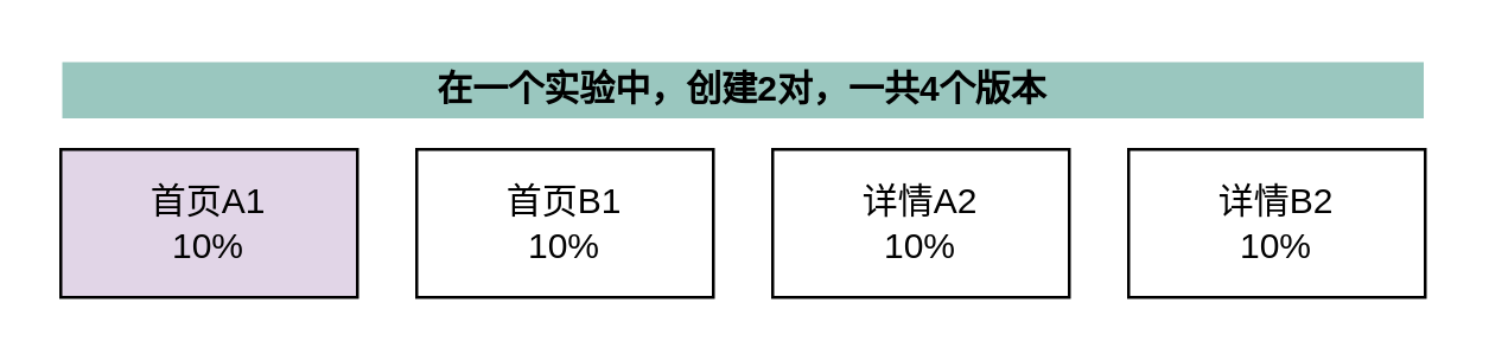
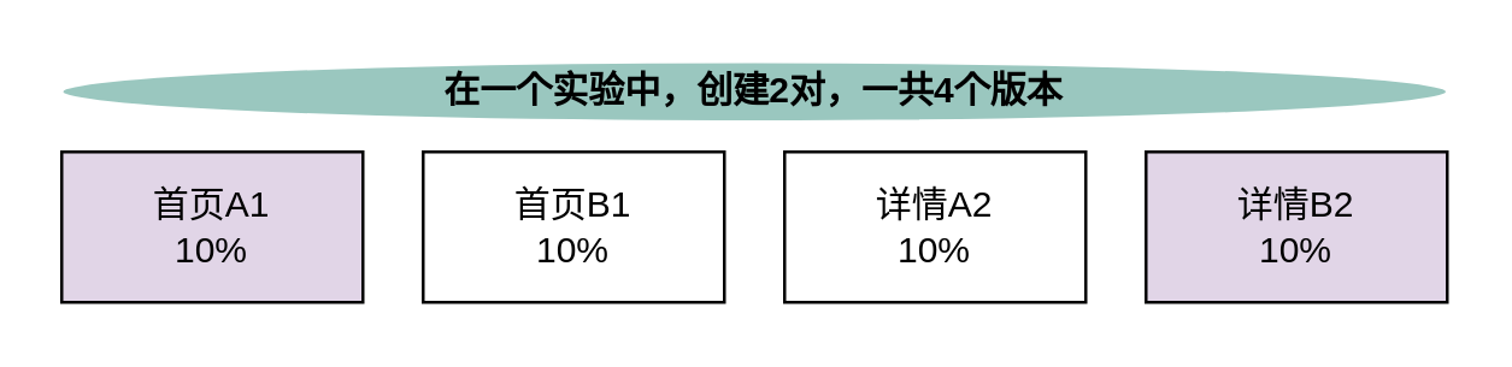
  <mxCell id="0" />
  <mxCell id="1" parent="0" />
  <mxCell id="2" value="首页A1&lt;br&gt;10%" style="rounded=0;whiteSpace=wrap;html=1;fillColor=#e1d5e7;" vertex="1" parent="1"><mxGeometry x="20" y="50" width="100" height="50" as="geometry" /></mxCell>
  <mxCell id="3" value="首页B1&lt;br&gt;10%" style="rounded=0;whiteSpace=wrap;html=1;" vertex="1" parent="1"><mxGeometry x="140" y="50" width="100" height="50" as="geometry" /></mxCell>
  <mxCell id="4" value="详情A2&lt;br&gt;10%" style="rounded=0;whiteSpace=wrap;html=1;" vertex="1" parent="1"><mxGeometry x="260" y="50" width="100" height="50" as="geometry" /></mxCell>
- <mxCell id="5" value="详情B2&lt;br&gt;10%" style="rounded=0;whiteSpace=wrap;html=1;" vertex="1" parent="1"><mxGeometry x="380" y="50" width="100" height="50" as="geometry" /></mxCell>
- <mxCell id="6" value="&lt;b&gt;在一个实验中，创建2对，一共4个版本&lt;/b&gt;" style="rounded=0;whiteSpace=wrap;html=1;fillColor=#9AC7BF;strokeColor=#FFFFFF;" vertex="1" parent="1"><mxGeometry x="20" y="20" width="460" height="20" as="geometry" /></mxCell>
+ <mxCell id="5" value="详情B2&lt;br&gt;10%" style="rounded=0;whiteSpace=wrap;html=1;fillColor=#e1d5e7;" vertex="1" parent="1"><mxGeometry x="380" y="50" width="100" height="50" as="geometry" /></mxCell>
+ <mxCell id="6" value="&lt;b&gt;在一个实验中，创建2对，一共4个版本&lt;/b&gt;" style="ellipse;whiteSpace=wrap;html=1;fillColor=#9AC7BF;strokeColor=#FFFFFF;" vertex="1" parent="1"><mxGeometry x="20" y="20" width="460" height="20" as="geometry" /></mxCell>
